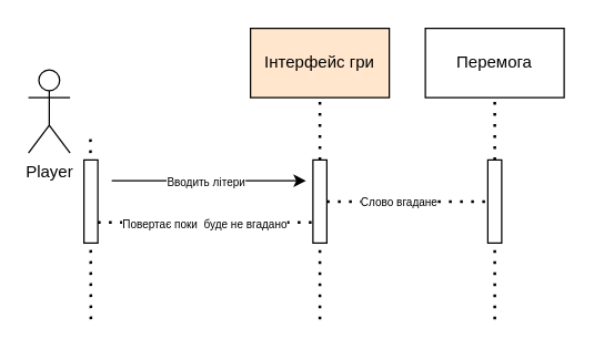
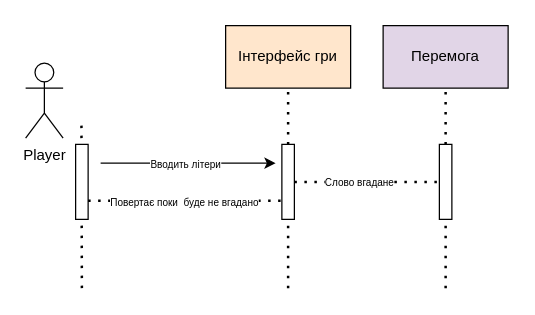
  <mxCell id="0" />
  <mxCell id="1" parent="0" />
  <mxCell id="2" value="Інтерфейс гри" style="rounded=0;whiteSpace=wrap;html=1;fillColor=#ffe6cc;" parent="1" vertex="1"><mxGeometry x="180" y="20" width="100" height="50" as="geometry" /></mxCell>
  <mxCell id="3" value="Player" style="shape=umlActor;verticalLabelPosition=bottom;verticalAlign=top;html=1;outlineConnect=0;" parent="1" vertex="1"><mxGeometry x="20" y="50" width="30" height="60" as="geometry" /></mxCell>
  <mxCell id="4" value="" style="endArrow=none;dashed=1;html=1;dashPattern=1 3;strokeWidth=2;rounded=0;" parent="1" edge="1"><mxGeometry width="50" height="50" relative="1" as="geometry"><mxPoint x="65" y="230" as="sourcePoint" /><mxPoint x="64.66" y="99" as="targetPoint" /></mxGeometry></mxCell>
  <mxCell id="5" value="" style="endArrow=none;dashed=1;html=1;dashPattern=1 3;strokeWidth=2;rounded=0;" parent="1" source="8" edge="1"><mxGeometry width="50" height="50" relative="1" as="geometry"><mxPoint x="230" y="360" as="sourcePoint" /><mxPoint x="230" y="70" as="targetPoint" /></mxGeometry></mxCell>
  <mxCell id="6" value="" style="rounded=0;whiteSpace=wrap;html=1;rotation=90;" parent="1" vertex="1"><mxGeometry x="35" y="140" width="60" height="10" as="geometry" /></mxCell>
  <mxCell id="7" value="" style="endArrow=none;dashed=1;html=1;dashPattern=1 3;strokeWidth=2;rounded=0;" parent="1" target="8" edge="1"><mxGeometry width="50" height="50" relative="1" as="geometry"><mxPoint x="230" y="230" as="sourcePoint" /><mxPoint x="230" y="70" as="targetPoint" /></mxGeometry></mxCell>
  <mxCell id="8" value="" style="rounded=0;whiteSpace=wrap;html=1;rotation=90;" parent="1" vertex="1"><mxGeometry x="200" y="140" width="60" height="10" as="geometry" /></mxCell>
  <mxCell id="9" value="" style="endArrow=classic;html=1;rounded=0;" parent="1" edge="1"><mxGeometry width="50" height="50" relative="1" as="geometry"><mxPoint x="80" y="130" as="sourcePoint" /><mxPoint x="220" y="130" as="targetPoint" /><Array as="points"><mxPoint x="190" y="130" /></Array></mxGeometry></mxCell>
  <mxCell id="10" value="&lt;font style=&quot;font-size: 8px;&quot;&gt;Вводить літери&lt;/font&gt;" style="edgeLabel;html=1;align=center;verticalAlign=middle;resizable=0;points=[];" parent="9" vertex="1" connectable="0"><mxGeometry x="-0.16" y="-1" relative="1" as="geometry"><mxPoint x="8" y="-2" as="offset" /></mxGeometry></mxCell>
- <mxCell id="11" value="Перемога" style="rounded=0;whiteSpace=wrap;html=1;" vertex="1" parent="1"><mxGeometry x="306" y="20" width="100" height="50" as="geometry" /></mxCell>
+ <mxCell id="11" value="Перемога" style="rounded=0;whiteSpace=wrap;html=1;fillColor=#e1d5e7;" vertex="1" parent="1"><mxGeometry x="306" y="20" width="100" height="50" as="geometry" /></mxCell>
  <mxCell id="12" value="" style="endArrow=none;dashed=1;html=1;dashPattern=1 3;strokeWidth=2;rounded=0;" edge="1" parent="1" source="14"><mxGeometry width="50" height="50" relative="1" as="geometry"><mxPoint x="356" y="360" as="sourcePoint" /><mxPoint x="356" y="70" as="targetPoint" /></mxGeometry></mxCell>
  <mxCell id="13" value="" style="endArrow=none;dashed=1;html=1;dashPattern=1 3;strokeWidth=2;rounded=0;" edge="1" parent="1" target="14"><mxGeometry width="50" height="50" relative="1" as="geometry"><mxPoint x="356" y="230" as="sourcePoint" /><mxPoint x="356" y="70" as="targetPoint" /></mxGeometry></mxCell>
  <mxCell id="14" value="" style="rounded=0;whiteSpace=wrap;html=1;rotation=90;" vertex="1" parent="1"><mxGeometry x="326" y="140" width="60" height="10" as="geometry" /></mxCell>
  <mxCell id="15" value="" style="endArrow=none;dashed=1;html=1;dashPattern=1 3;strokeWidth=2;rounded=0;entryX=0.5;entryY=1;entryDx=0;entryDy=0;exitX=0.5;exitY=0;exitDx=0;exitDy=0;" edge="1" parent="1" source="8" target="14"><mxGeometry width="50" height="50" relative="1" as="geometry"><mxPoint x="260" y="170" as="sourcePoint" /><mxPoint x="310" y="120" as="targetPoint" /></mxGeometry></mxCell>
  <mxCell id="16" value="&lt;font style=&quot;font-size: 8px;&quot;&gt;Слово вгадане&lt;/font&gt;" style="edgeLabel;html=1;align=center;verticalAlign=middle;resizable=0;points=[];" vertex="1" connectable="0" parent="15"><mxGeometry x="-0.123" y="1" relative="1" as="geometry"><mxPoint as="offset" /></mxGeometry></mxCell>
  <mxCell id="17" value="" style="endArrow=none;dashed=1;html=1;dashPattern=1 3;strokeWidth=2;rounded=0;exitX=0.75;exitY=0;exitDx=0;exitDy=0;entryX=0.75;entryY=1;entryDx=0;entryDy=0;" edge="1" parent="1" source="6" target="8"><mxGeometry width="50" height="50" relative="1" as="geometry"><mxPoint x="126" y="190" as="sourcePoint" /><mxPoint x="176" y="140" as="targetPoint" /></mxGeometry></mxCell>
  <mxCell id="18" value="&lt;font style=&quot;font-size: 8px;&quot;&gt;Повертає поки&amp;nbsp; буде не вгадано&lt;/font&gt;" style="edgeLabel;html=1;align=center;verticalAlign=middle;resizable=0;points=[];" vertex="1" connectable="0" parent="17"><mxGeometry x="-0.154" relative="1" as="geometry"><mxPoint x="10" as="offset" /></mxGeometry></mxCell>
